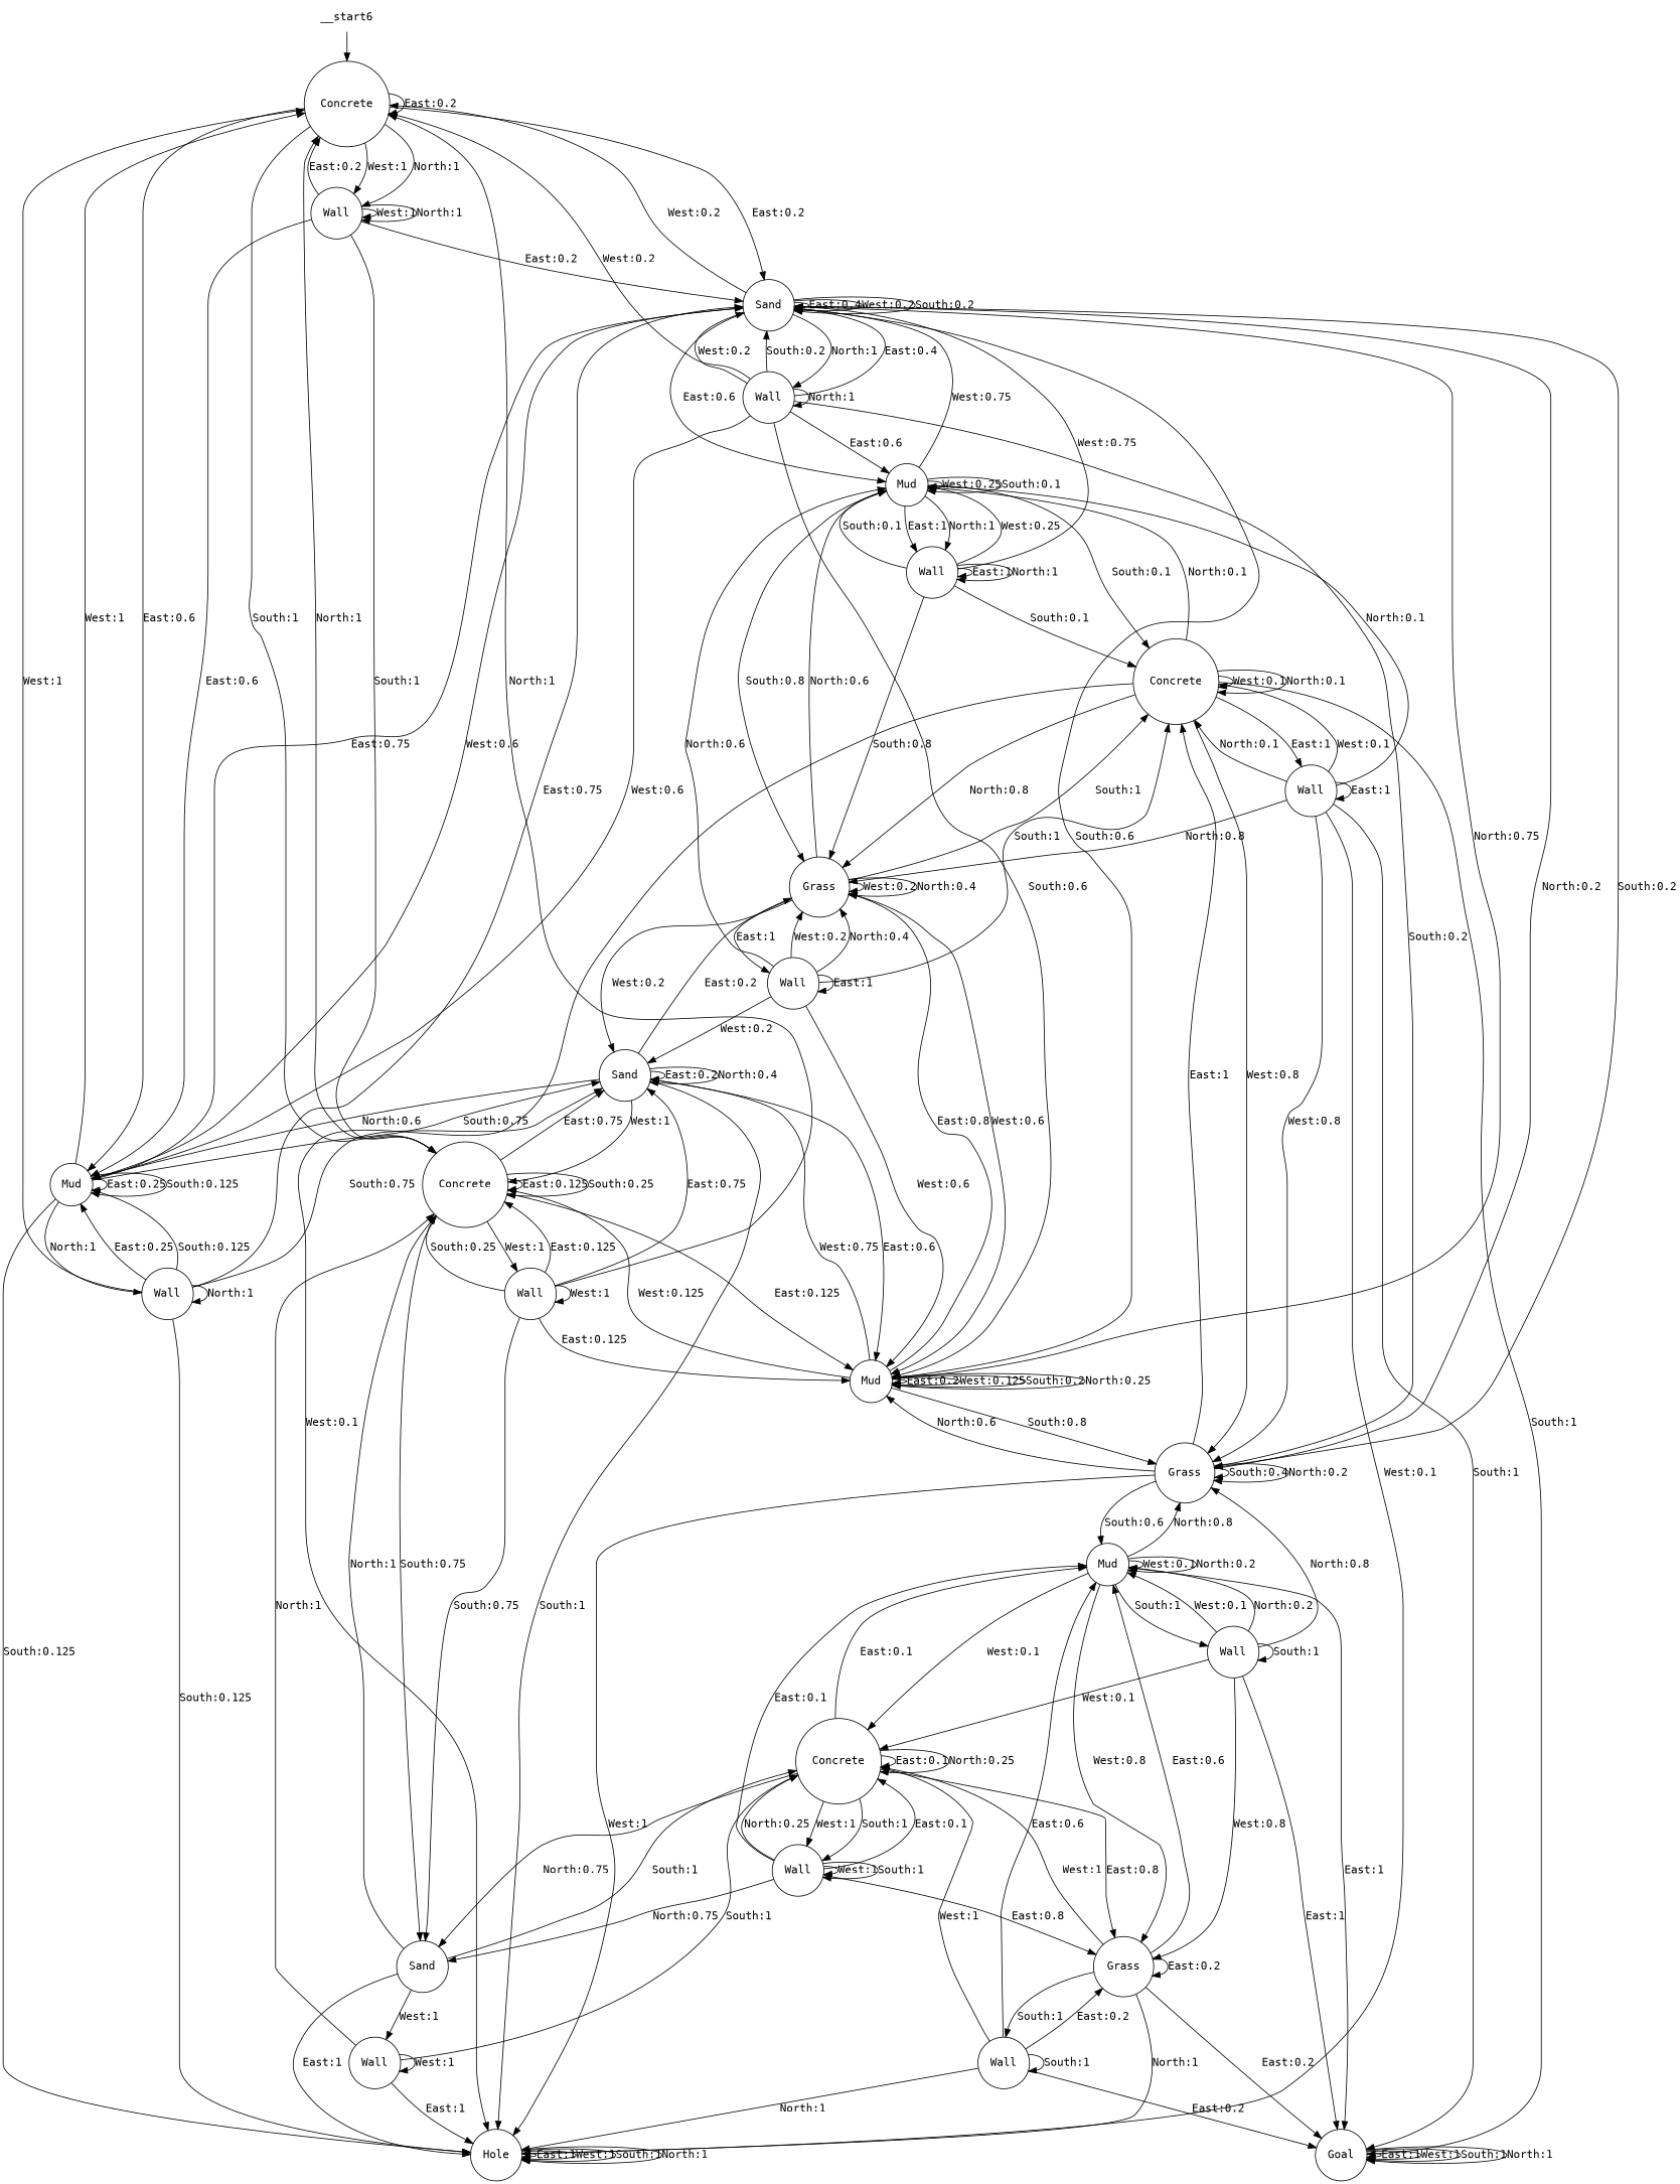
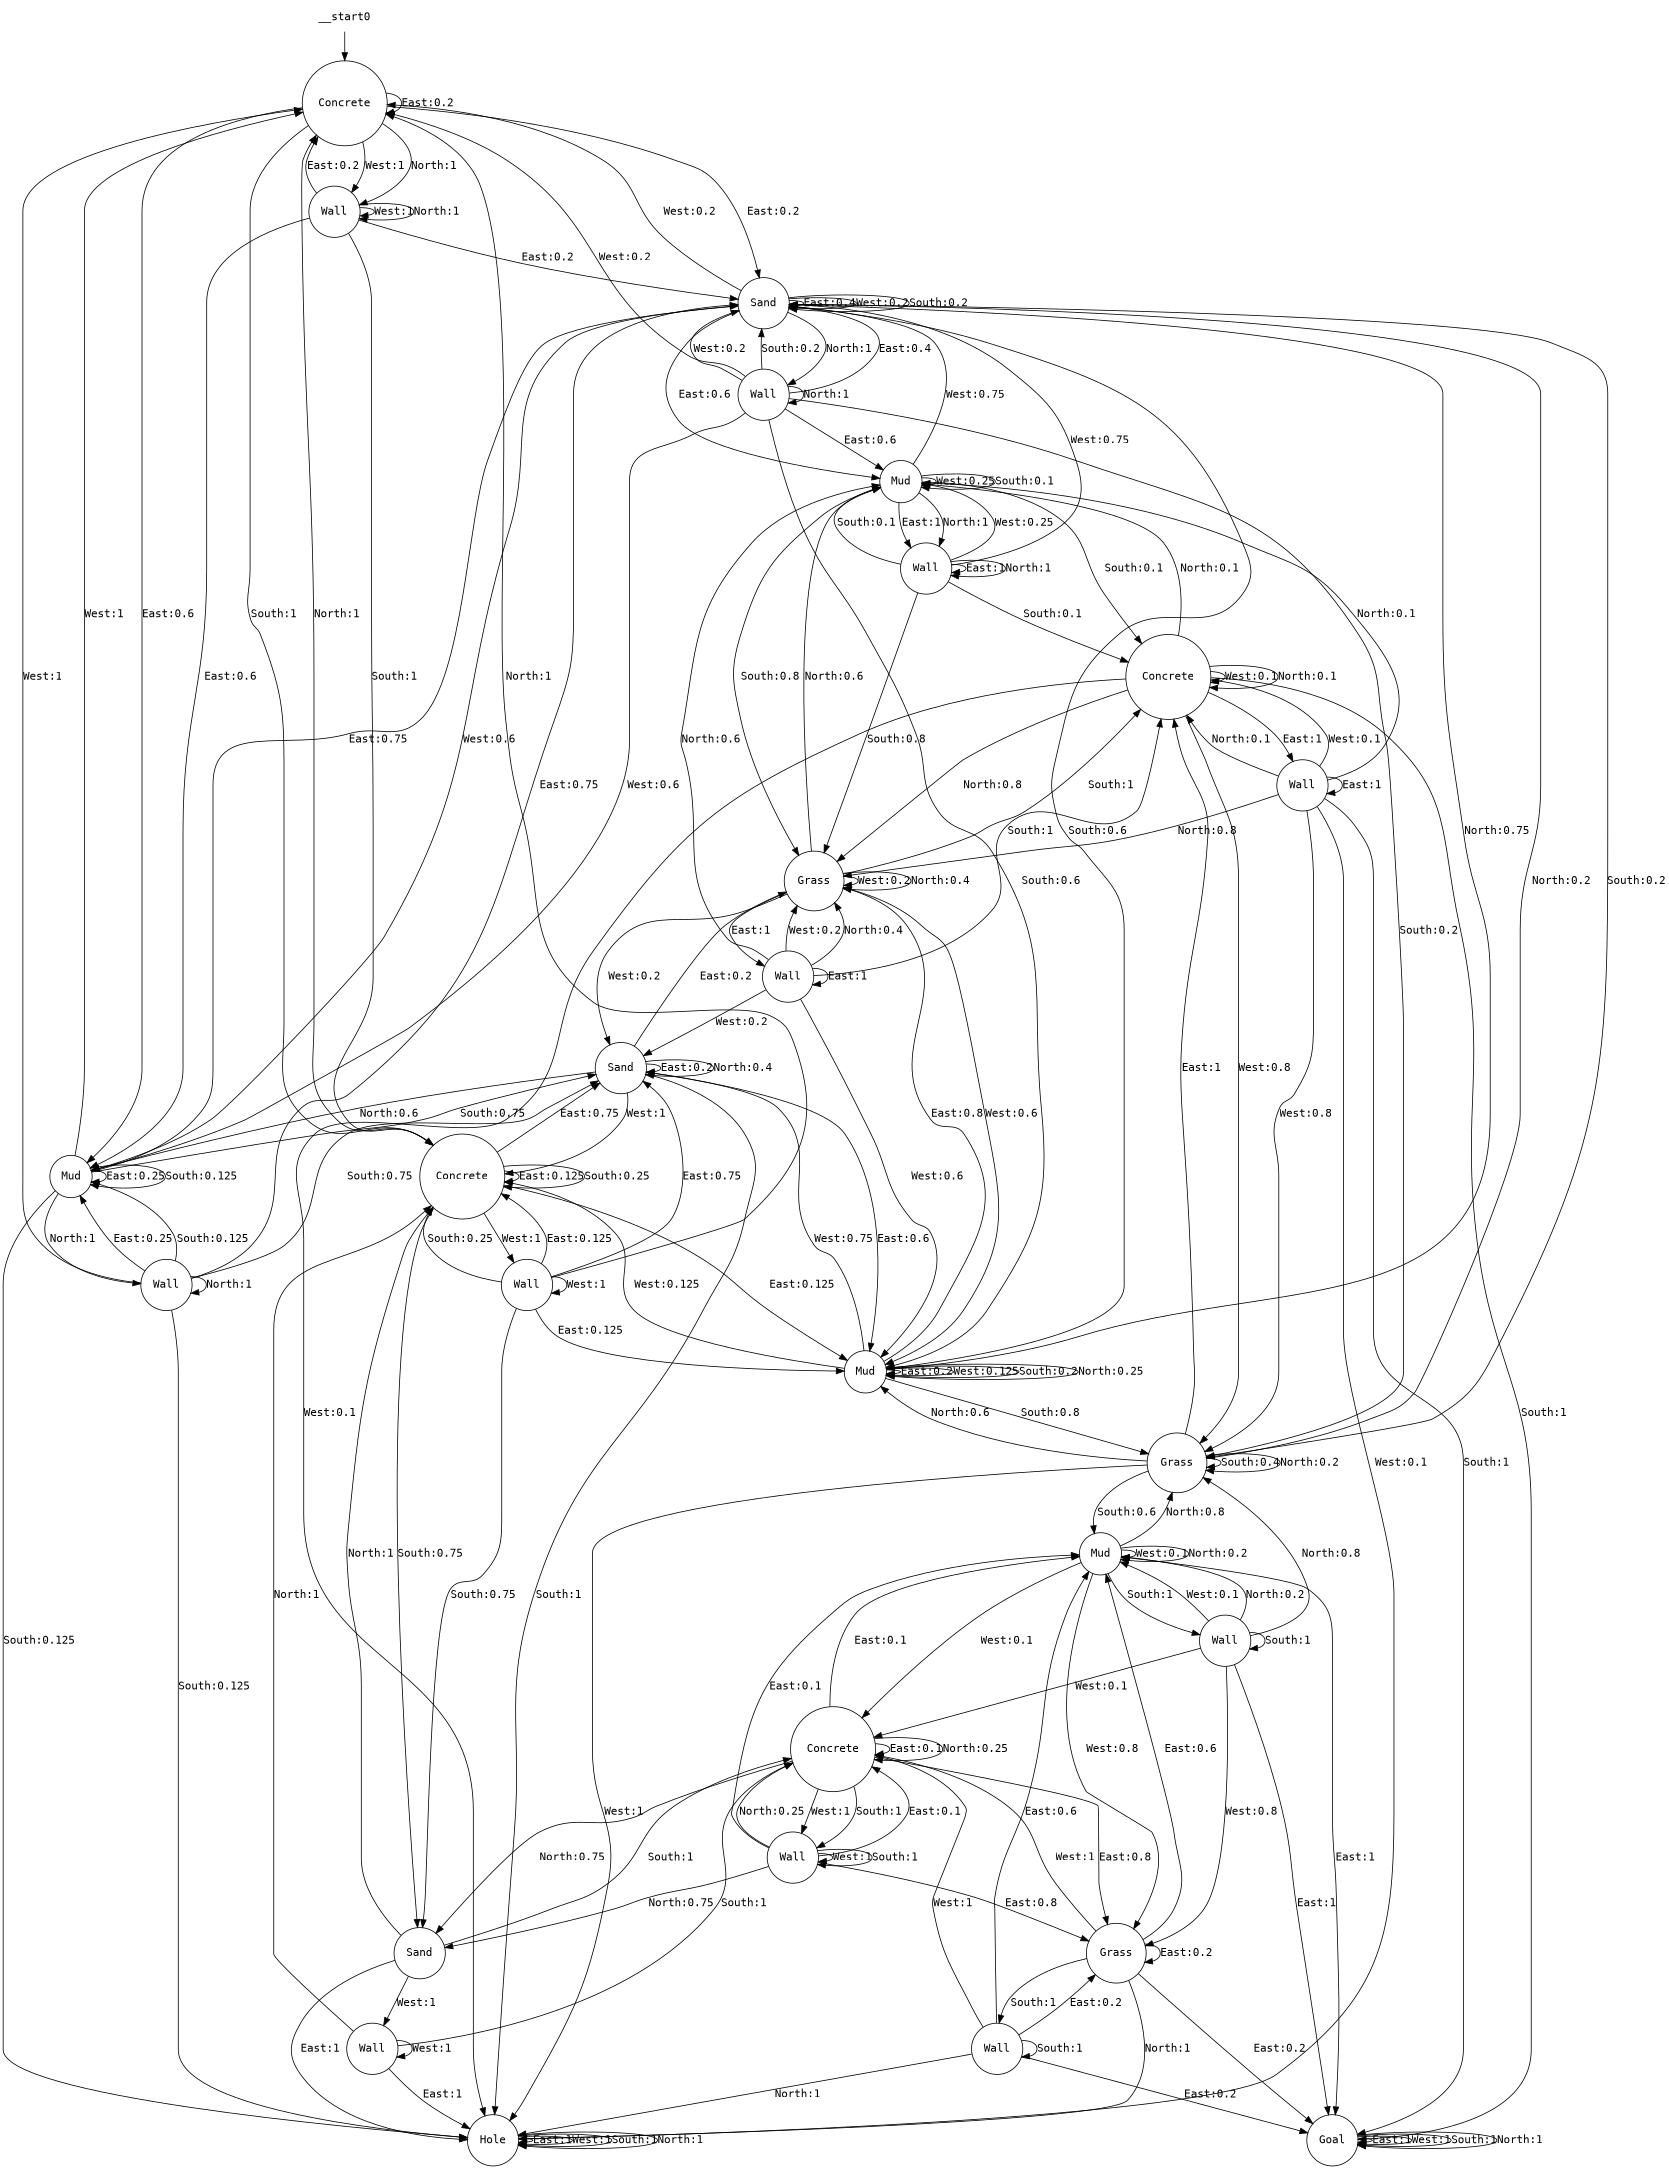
  digraph {
    fontname="DejaVu Sans Mono"
    node [shape=circle fontname="DejaVu Sans Mono"]
    edge [fontname="DejaVu Sans Mono"]
-   __start0 [shape=none label=__start6]
+   __start0 [shape=none]
    n2 [label=Concrete]
    n3 [label=Wall]
    n4 [label=Concrete]
    n5 [label=Mud]
    n6 [label=Sand]
    n7 [label=Wall]
    n8 [label=Sand]
    n9 [label=Sand]
    n10 [label=Mud]
    n11 [label=Wall]
    n12 [label=Concrete]
    n13 [label=Hole]
    n14 [label=Wall]
    n15 [label=Grass]
    n16 [label=Mud]
    n17 [label=Wall]
    n18 [label=Grass]
    n19 [label=Wall]
    n20 [label=Goal]
    n21 [label=Wall]
    n22 [label=Grass]
    n23 [label=Mud]
    n24 [label=Concrete]
    n25 [label=Wall]
    n26 [label=Wall]
    n27 [label=Wall]
    n28 [label=Wall]
    __start0 -> n2
    n2 -> n2 [label="East:0.2"]
    n2 -> n3 [label="West:1"]
    n2 -> n3 [label="North:1"]
    n2 -> n4 [label="South:1"]
    n2 -> n5 [label="East:0.6"]
    n2 -> n6 [label="East:0.2"]
    n3 -> n2 [label="East:0.2"]
    n3 -> n3 [label="West:1"]
    n3 -> n3 [label="North:1"]
    n3 -> n4 [label="South:1"]
    n3 -> n5 [label="East:0.6"]
    n3 -> n6 [label="East:0.2"]
    n4 -> n2 [label="North:1"]
    n4 -> n4 [label="East:0.125"]
    n4 -> n4 [label="South:0.25"]
    n4 -> n7 [label="West:1"]
    n4 -> n8 [label="South:0.75"]
    n4 -> n9 [label="East:0.75"]
    n4 -> n10 [label="East:0.125"]
    n5 -> n2 [label="West:1"]
    n5 -> n5 [label="East:0.25"]
    n5 -> n5 [label="South:0.125"]
    n5 -> n6 [label="East:0.75"]
    n5 -> n9 [label="South:0.75"]
    n5 -> n13 [label="South:0.125"]
    n5 -> n17 [label="North:1"]
    n6 -> n2 [label="West:0.2"]
    n6 -> n5 [label="West:0.6"]
    n6 -> n6 [label="East:0.4"]
    n6 -> n6 [label="West:0.2"]
    n6 -> n6 [label="South:0.2"]
    n6 -> n10 [label="South:0.6"]
    n6 -> n21 [label="North:1"]
    n6 -> n22 [label="South:0.2"]
    n6 -> n23 [label="East:0.6"]
    n7 -> n2 [label="North:1"]
    n7 -> n4 [label="East:0.125"]
    n7 -> n4 [label="South:0.25"]
    n7 -> n7 [label="West:1"]
    n7 -> n8 [label="South:0.75"]
    n7 -> n9 [label="East:0.75"]
    n7 -> n10 [label="East:0.125"]
    n8 -> n4 [label="North:1"]
    n8 -> n11 [label="West:1"]
    n8 -> n12 [label="South:1"]
    n8 -> n13 [label="East:1"]
    n9 -> n4 [label="West:1"]
    n9 -> n5 [label="North:0.6"]
    n9 -> n9 [label="East:0.2"]
    n9 -> n9 [label="North:0.4"]
    n9 -> n10 [label="East:0.6"]
    n9 -> n13 [label="South:1"]
    n9 -> n18 [label="East:0.2"]
    n10 -> n4 [label="West:0.125"]
    n10 -> n6 [label="North:0.75"]
    n10 -> n9 [label="West:0.75"]
    n10 -> n10 [label="East:0.2"]
    n10 -> n10 [label="West:0.125"]
    n10 -> n10 [label="South:0.2"]
    n10 -> n10 [label="North:0.25"]
    n10 -> n18 [label="East:0.8"]
    n10 -> n22 [label="South:0.8"]
    n11 -> n4 [label="North:1"]
    n11 -> n11 [label="West:1"]
    n11 -> n12 [label="South:1"]
    n11 -> n13 [label="East:1"]
    n12 -> n8 [label="North:0.75"]
    n12 -> n12 [label="East:0.1"]
    n12 -> n12 [label="North:0.25"]
    n12 -> n14 [label="West:1"]
    n12 -> n14 [label="South:1"]
    n12 -> n15 [label="East:0.8"]
    n12 -> n16 [label="East:0.1"]
    n13 -> n13 [label="East:1"]
    n13 -> n13 [label="West:1"]
    n13 -> n13 [label="South:1"]
    n13 -> n13 [label="North:1"]
    n14 -> n8 [label="North:0.75"]
    n14 -> n12 [label="East:0.1"]
    n14 -> n12 [label="North:0.25"]
    n14 -> n14 [label="West:1"]
    n14 -> n14 [label="South:1"]
    n14 -> n15 [label="East:0.8"]
    n14 -> n16 [label="East:0.1"]
    n15 -> n12 [label="West:1"]
    n15 -> n13 [label="North:1"]
    n15 -> n15 [label="East:0.2"]
    n15 -> n16 [label="East:0.6"]
    n15 -> n19 [label="South:1"]
    n15 -> n20 [label="East:0.2"]
    n16 -> n12 [label="West:0.1"]
    n16 -> n15 [label="West:0.8"]
    n16 -> n16 [label="West:0.1"]
    n16 -> n16 [label="North:0.2"]
    n16 -> n20 [label="East:1"]
    n16 -> n22 [label="North:0.8"]
    n16 -> n25 [label="South:1"]
    n17 -> n2 [label="West:1"]
    n17 -> n5 [label="East:0.25"]
    n17 -> n5 [label="South:0.125"]
    n17 -> n6 [label="East:0.75"]
    n17 -> n9 [label="South:0.75"]
    n17 -> n13 [label="South:0.125"]
    n17 -> n17 [label="North:1"]
    n18 -> n9 [label="West:0.2"]
    n18 -> n10 [label="West:0.6"]
    n18 -> n18 [label="West:0.2"]
    n18 -> n18 [label="North:0.4"]
    n18 -> n23 [label="North:0.6"]
    n18 -> n24 [label="South:1"]
    n18 -> n27 [label="East:1"]
    n19 -> n12 [label="West:1"]
    n19 -> n13 [label="North:1"]
    n19 -> n15 [label="East:0.2"]
    n19 -> n16 [label="East:0.6"]
    n19 -> n19 [label="South:1"]
    n19 -> n20 [label="East:0.2"]
    n20 -> n20 [label="East:1"]
    n20 -> n20 [label="West:1"]
    n20 -> n20 [label="South:1"]
    n20 -> n20 [label="North:1"]
    n21 -> n2 [label="West:0.2"]
    n21 -> n5 [label="West:0.6"]
    n21 -> n6 [label="East:0.4"]
    n21 -> n6 [label="West:0.2"]
    n21 -> n6 [label="South:0.2"]
    n21 -> n10 [label="South:0.6"]
    n21 -> n21 [label="North:1"]
    n21 -> n22 [label="South:0.2"]
    n21 -> n23 [label="East:0.6"]
    n22 -> n6 [label="North:0.2"]
    n22 -> n10 [label="North:0.6"]
    n22 -> n13 [label="West:1"]
    n22 -> n16 [label="South:0.6"]
    n22 -> n22 [label="South:0.4"]
    n22 -> n22 [label="North:0.2"]
    n22 -> n24 [label="East:1"]
    n23 -> n6 [label="West:0.75"]
    n23 -> n18 [label="South:0.8"]
    n23 -> n23 [label="West:0.25"]
    n23 -> n23 [label="South:0.1"]
    n23 -> n24 [label="South:0.1"]
    n23 -> n26 [label="East:1"]
    n23 -> n26 [label="North:1"]
    n24 -> n13 [label="West:0.1"]
    n24 -> n18 [label="North:0.8"]
    n24 -> n20 [label="South:1"]
    n24 -> n22 [label="West:0.8"]
    n24 -> n23 [label="North:0.1"]
    n24 -> n24 [label="West:0.1"]
    n24 -> n24 [label="North:0.1"]
    n24 -> n28 [label="East:1"]
    n25 -> n12 [label="West:0.1"]
    n25 -> n15 [label="West:0.8"]
    n25 -> n16 [label="West:0.1"]
    n25 -> n16 [label="North:0.2"]
    n25 -> n20 [label="East:1"]
    n25 -> n22 [label="North:0.8"]
    n25 -> n25 [label="South:1"]
    n26 -> n6 [label="West:0.75"]
    n26 -> n18 [label="South:0.8"]
    n26 -> n23 [label="West:0.25"]
    n26 -> n23 [label="South:0.1"]
    n26 -> n24 [label="South:0.1"]
    n26 -> n26 [label="East:1"]
    n26 -> n26 [label="North:1"]
    n27 -> n9 [label="West:0.2"]
    n27 -> n10 [label="West:0.6"]
    n27 -> n18 [label="West:0.2"]
    n27 -> n18 [label="North:0.4"]
    n27 -> n23 [label="North:0.6"]
    n27 -> n24 [label="South:1"]
    n27 -> n27 [label="East:1"]
    n28 -> n13 [label="West:0.1"]
    n28 -> n18 [label="North:0.8"]
    n28 -> n20 [label="South:1"]
    n28 -> n22 [label="West:0.8"]
    n28 -> n23 [label="North:0.1"]
    n28 -> n24 [label="West:0.1"]
    n28 -> n24 [label="North:0.1"]
    n28 -> n28 [label="East:1"]
  }
